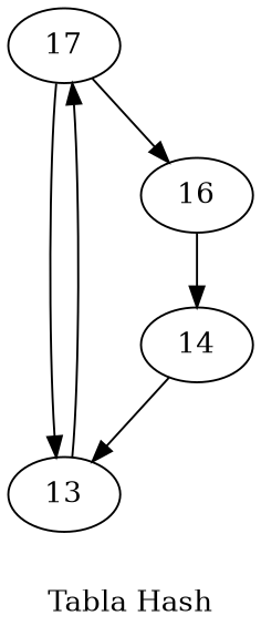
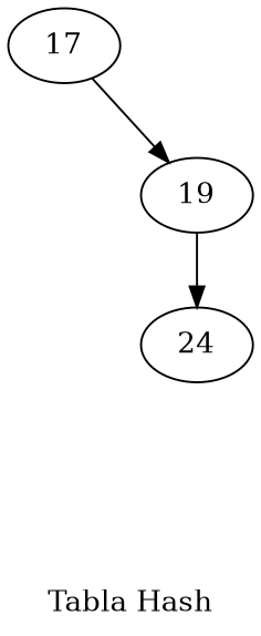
  digraph {
    label="Tabla Hash"
    n1 [label=17]
-   n2 [label=13]
-   n3 [label=16]
-   n4 [label=14]
-   n1 -> n2
+   n3 [label=19]
+   n4 [label=24]
    n1 -> n3
-   n2 -> n1
    n3 -> n4
-   n4 -> n2
  }
